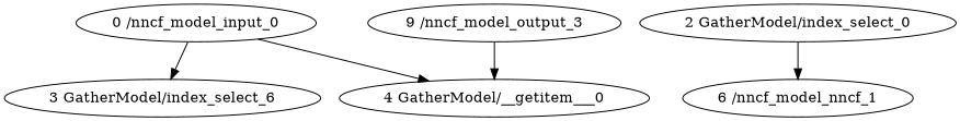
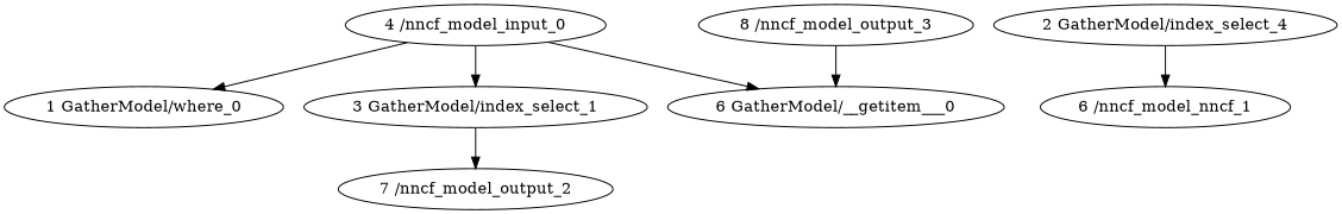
  strict digraph {
    node [type=nncf_model_output]
-   "0 /nncf_model_input_0" [type=nncf_model_input]
-   "3 GatherModel/index_select_1" [type=index_select label="3 GatherModel/index_select_6"]
-   "4 GatherModel/__getitem___0" [type=__getitem__]
-   "2 GatherModel/index_select_0" [type=index_select]
+   "0 /nncf_model_input_0" [type=nncf_model_input label="4 /nncf_model_input_0"]
+   "1 GatherModel/where_0" [type=where]
+   "3 GatherModel/index_select_1" [type=index_select]
+   "4 GatherModel/__getitem___0" [type=__getitem__ label="6 GatherModel/__getitem___0"]
+   "2 GatherModel/index_select_0" [type=index_select label="2 GatherModel/index_select_4"]
    n6 [label="6 /nncf_model_nncf_1"]
-   "8 /nncf_model_output_3" [label="9 /nncf_model_output_3"]
+   "7 /nncf_model_output_2"
+   "8 /nncf_model_output_3"
+   "0 /nncf_model_input_0" -> "1 GatherModel/where_0"
    "0 /nncf_model_input_0" -> "3 GatherModel/index_select_1"
    "0 /nncf_model_input_0" -> "4 GatherModel/__getitem___0"
+   "3 GatherModel/index_select_1" -> "7 /nncf_model_output_2"
    "2 GatherModel/index_select_0" -> n6
    "8 /nncf_model_output_3" -> "4 GatherModel/__getitem___0"
  }
